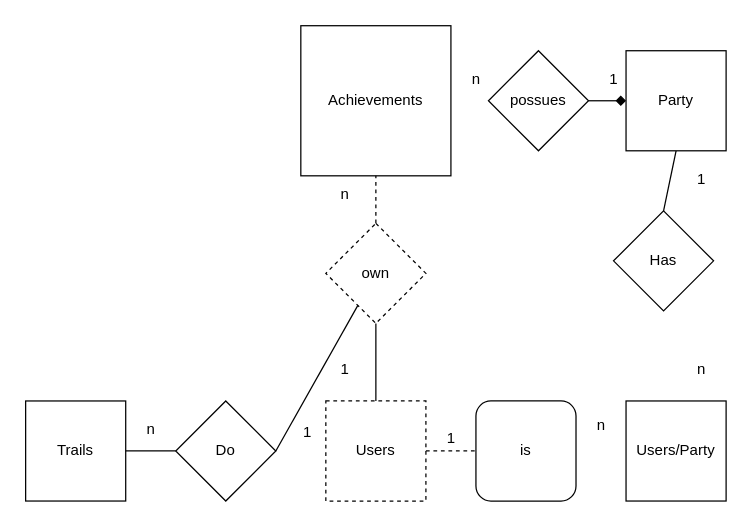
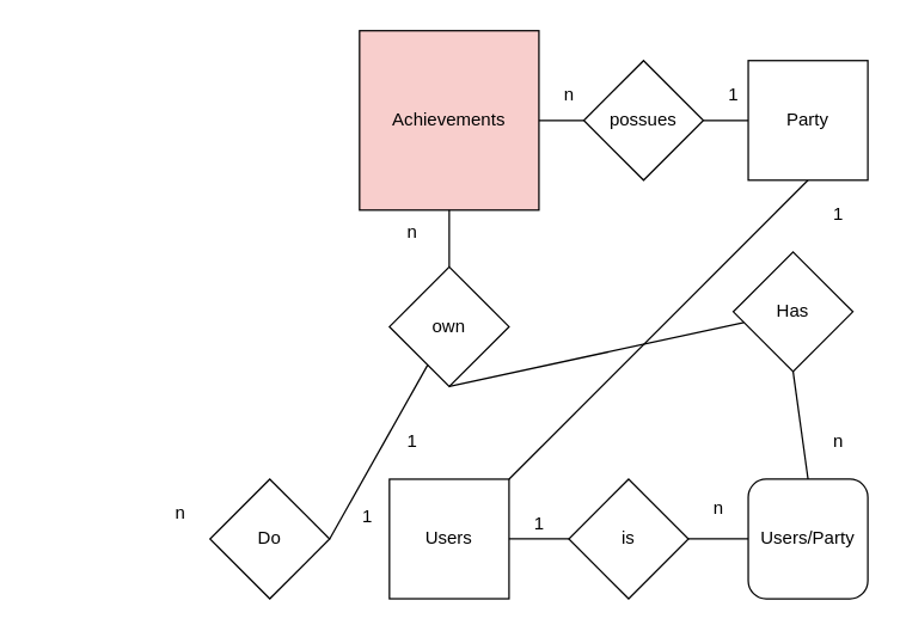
  <mxCell id="0" />
  <mxCell id="1" parent="0" />
- <mxCell id="2" value="Trails" style="whiteSpace=wrap;html=1;aspect=fixed;" vertex="1" parent="1"><mxGeometry x="20" y="320" width="80" height="80" as="geometry" /></mxCell>
- <mxCell id="3" value="Achievements" style="whiteSpace=wrap;html=1;aspect=fixed;" vertex="1" parent="1"><mxGeometry x="240" y="20" width="120" height="120" as="geometry" /></mxCell>
- <mxCell id="4" value="Users" style="whiteSpace=wrap;html=1;aspect=fixed;dashed=1;" vertex="1" parent="1"><mxGeometry x="260" y="320" width="80" height="80" as="geometry" /></mxCell>
- <mxCell id="5" value="Users/Party" style="whiteSpace=wrap;html=1;aspect=fixed;" vertex="1" parent="1"><mxGeometry x="500" y="320" width="80" height="80" as="geometry" /></mxCell>
+ <mxCell id="3" value="Achievements" style="whiteSpace=wrap;html=1;aspect=fixed;fillColor=#f8cecc;" vertex="1" parent="1"><mxGeometry x="240" y="20" width="120" height="120" as="geometry" /></mxCell>
+ <mxCell id="4" value="Users" style="whiteSpace=wrap;html=1;aspect=fixed;" vertex="1" parent="1"><mxGeometry x="260" y="320" width="80" height="80" as="geometry" /></mxCell>
+ <mxCell id="5" value="Users/Party" style="whiteSpace=wrap;html=1;aspect=fixed;rounded=1;" vertex="1" parent="1"><mxGeometry x="500" y="320" width="80" height="80" as="geometry" /></mxCell>
  <mxCell id="6" value="Do" style="rhombus;whiteSpace=wrap;html=1;" vertex="1" parent="1"><mxGeometry x="140" y="320" width="80" height="80" as="geometry" /></mxCell>
- <mxCell id="7" value="own" style="rhombus;whiteSpace=wrap;html=1;dashed=1;" vertex="1" parent="1"><mxGeometry x="260" y="178" width="80" height="80" as="geometry" /></mxCell>
- <mxCell id="8" value="is" style="whiteSpace=wrap;html=1;rounded=1;" vertex="1" parent="1"><mxGeometry x="380" y="320" width="80" height="80" as="geometry" /></mxCell>
- <mxCell id="9" value="" style="endArrow=none;html=1;rounded=0;entryX=0;entryY=0.5;entryDx=0;entryDy=0;exitX=1;exitY=0.5;exitDx=0;exitDy=0;dashed=1;" edge="1" parent="1" source="4" target="8"><mxGeometry width="50" height="50" relative="1" as="geometry"><mxPoint x="330" y="507" as="sourcePoint" /><mxPoint x="380" y="457" as="targetPoint" /></mxGeometry></mxCell>
- <mxCell id="11" value="" style="endArrow=none;html=1;rounded=0;exitX=1;exitY=0.5;exitDx=0;exitDy=0;" edge="1" parent="1" source="2" target="6"><mxGeometry width="50" height="50" relative="1" as="geometry"><mxPoint x="100" y="359.5" as="sourcePoint" /><mxPoint x="140" y="359.5" as="targetPoint" /></mxGeometry></mxCell>
+ <mxCell id="7" value="own" style="rhombus;whiteSpace=wrap;html=1;" vertex="1" parent="1"><mxGeometry x="260" y="178" width="80" height="80" as="geometry" /></mxCell>
+ <mxCell id="8" value="is" style="rhombus;whiteSpace=wrap;html=1;" vertex="1" parent="1"><mxGeometry x="380" y="320" width="80" height="80" as="geometry" /></mxCell>
+ <mxCell id="9" value="" style="endArrow=none;html=1;rounded=0;entryX=0;entryY=0.5;entryDx=0;entryDy=0;exitX=1;exitY=0.5;exitDx=0;exitDy=0;" edge="1" parent="1" source="4" target="8"><mxGeometry width="50" height="50" relative="1" as="geometry"><mxPoint x="330" y="507" as="sourcePoint" /><mxPoint x="380" y="457" as="targetPoint" /></mxGeometry></mxCell>
+ <mxCell id="10" value="" style="endArrow=none;html=1;rounded=0;entryX=0;entryY=0.5;entryDx=0;entryDy=0;exitX=1;exitY=0.5;exitDx=0;exitDy=0;" edge="1" parent="1" source="8" target="5"><mxGeometry width="50" height="50" relative="1" as="geometry"><mxPoint x="450" y="377" as="sourcePoint" /><mxPoint x="490" y="377" as="targetPoint" /></mxGeometry></mxCell>
  <mxCell id="12" value="" style="endArrow=none;html=1;rounded=0;exitX=1;exitY=0.5;exitDx=0;exitDy=0;" edge="1" parent="1" source="6" target="7"><mxGeometry width="50" height="50" relative="1" as="geometry"><mxPoint x="210" y="380" as="sourcePoint" /><mxPoint x="250" y="380" as="targetPoint" /></mxGeometry></mxCell>
- <mxCell id="13" value="" style="endArrow=none;html=1;rounded=0;exitX=0.5;exitY=0;exitDx=0;exitDy=0;entryX=0.5;entryY=1;entryDx=0;entryDy=0;dashed=1;" edge="1" parent="1" source="7" target="3"><mxGeometry width="50" height="50" relative="1" as="geometry"><mxPoint x="353" y="480" as="sourcePoint" /><mxPoint x="353" y="520" as="targetPoint" /></mxGeometry></mxCell>
+ <mxCell id="13" value="" style="endArrow=none;html=1;rounded=0;exitX=0.5;exitY=0;exitDx=0;exitDy=0;entryX=0.5;entryY=1;entryDx=0;entryDy=0;" edge="1" parent="1" source="7" target="3"><mxGeometry width="50" height="50" relative="1" as="geometry"><mxPoint x="353" y="480" as="sourcePoint" /><mxPoint x="353" y="520" as="targetPoint" /></mxGeometry></mxCell>
  <mxCell id="14" value="1" style="text;html=1;align=center;verticalAlign=middle;resizable=0;points=[];autosize=1;strokeColor=none;fillColor=none;" vertex="1" parent="1"><mxGeometry x="230" y="330" width="30" height="30" as="geometry" /></mxCell>
  <mxCell id="15" value="n" style="text;html=1;align=center;verticalAlign=middle;resizable=0;points=[];autosize=1;strokeColor=none;fillColor=none;" vertex="1" parent="1"><mxGeometry x="105" y="328" width="30" height="30" as="geometry" /></mxCell>
  <mxCell id="16" value="Has" style="rhombus;whiteSpace=wrap;html=1;" vertex="1" parent="1"><mxGeometry x="490" y="168" width="80" height="80" as="geometry" /></mxCell>
+ <mxCell id="17" value="" style="endArrow=none;html=1;rounded=0;exitX=0.5;exitY=1;exitDx=0;exitDy=0;entryX=0.5;entryY=0;entryDx=0;entryDy=0;" edge="1" parent="1" source="16" target="5"><mxGeometry width="50" height="50" relative="1" as="geometry"><mxPoint x="650" y="220" as="sourcePoint" /><mxPoint x="650" y="260" as="targetPoint" /></mxGeometry></mxCell>
  <mxCell id="18" value="1" style="text;html=1;align=center;verticalAlign=middle;resizable=0;points=[];autosize=1;strokeColor=none;fillColor=none;" vertex="1" parent="1"><mxGeometry x="345" y="335" width="30" height="30" as="geometry" /></mxCell>
  <mxCell id="19" value="n" style="text;html=1;align=center;verticalAlign=middle;resizable=0;points=[];autosize=1;strokeColor=none;fillColor=none;" vertex="1" parent="1"><mxGeometry x="465" y="325" width="30" height="30" as="geometry" /></mxCell>
  <mxCell id="20" value="n" style="text;html=1;align=center;verticalAlign=middle;resizable=0;points=[];autosize=1;strokeColor=none;fillColor=none;" vertex="1" parent="1"><mxGeometry x="545" y="280" width="30" height="30" as="geometry" /></mxCell>
- <mxCell id="21" value="" style="endArrow=none;html=1;rounded=0;exitX=0.5;exitY=1;exitDx=0;exitDy=0;entryX=0.5;entryY=0;entryDx=0;entryDy=0;" edge="1" parent="1" source="22" target="16"><mxGeometry width="50" height="50" relative="1" as="geometry"><mxPoint x="550" y="80" as="sourcePoint" /><mxPoint x="550" y="120" as="targetPoint" /></mxGeometry></mxCell>
+ <mxCell id="21" value="" style="endArrow=none;html=1;rounded=0;exitX=0.5;exitY=1;exitDx=0;exitDy=0;" edge="1" parent="1" source="22" target="4"><mxGeometry width="50" height="50" relative="1" as="geometry"><mxPoint x="550" y="80" as="sourcePoint" /><mxPoint x="550" y="120" as="targetPoint" /></mxGeometry></mxCell>
  <mxCell id="22" value="Party" style="whiteSpace=wrap;html=1;aspect=fixed;" vertex="1" parent="1"><mxGeometry x="500" y="40" width="80" height="80" as="geometry" /></mxCell>
  <mxCell id="23" value="1" style="text;html=1;align=center;verticalAlign=middle;resizable=0;points=[];autosize=1;strokeColor=none;fillColor=none;" vertex="1" parent="1"><mxGeometry x="545" y="128" width="30" height="30" as="geometry" /></mxCell>
  <mxCell id="24" value="possues" style="rhombus;whiteSpace=wrap;html=1;" vertex="1" parent="1"><mxGeometry x="390" y="40" width="80" height="80" as="geometry" /></mxCell>
- <mxCell id="26" value="" style="endArrow=diamond;html=1;rounded=0;entryX=0;entryY=0.5;entryDx=0;entryDy=0;exitX=1;exitY=0.5;exitDx=0;exitDy=0;" edge="1" parent="1" source="24" target="22"><mxGeometry width="50" height="50" relative="1" as="geometry"><mxPoint x="465" y="128" as="sourcePoint" /><mxPoint x="495" y="128" as="targetPoint" /></mxGeometry></mxCell>
+ <mxCell id="25" value="" style="endArrow=none;html=1;rounded=0;entryX=0;entryY=0.5;entryDx=0;entryDy=0;exitX=1;exitY=0.5;exitDx=0;exitDy=0;" edge="1" parent="1" source="3" target="24"><mxGeometry width="50" height="50" relative="1" as="geometry"><mxPoint x="360" y="80" as="sourcePoint" /><mxPoint x="380" y="160" as="targetPoint" /></mxGeometry></mxCell>
+ <mxCell id="26" value="" style="endArrow=none;html=1;rounded=0;entryX=0;entryY=0.5;entryDx=0;entryDy=0;exitX=1;exitY=0.5;exitDx=0;exitDy=0;" edge="1" parent="1" source="24" target="22"><mxGeometry width="50" height="50" relative="1" as="geometry"><mxPoint x="465" y="128" as="sourcePoint" /><mxPoint x="495" y="128" as="targetPoint" /></mxGeometry></mxCell>
  <mxCell id="27" value="n" style="text;html=1;align=center;verticalAlign=middle;resizable=0;points=[];autosize=1;strokeColor=none;fillColor=none;" vertex="1" parent="1"><mxGeometry x="365" y="48" width="30" height="30" as="geometry" /></mxCell>
  <mxCell id="28" value="1" style="text;html=1;align=center;verticalAlign=middle;resizable=0;points=[];autosize=1;strokeColor=none;fillColor=none;" vertex="1" parent="1"><mxGeometry x="475" y="48" width="30" height="30" as="geometry" /></mxCell>
- <mxCell id="29" value="" style="endArrow=none;html=1;rounded=0;exitX=0.5;exitY=1;exitDx=0;exitDy=0;entryX=0.5;entryY=0;entryDx=0;entryDy=0;" edge="1" parent="1" source="7" target="4"><mxGeometry width="50" height="50" relative="1" as="geometry"><mxPoint x="310" y="240" as="sourcePoint" /><mxPoint x="310" y="280" as="targetPoint" /></mxGeometry></mxCell>
+ <mxCell id="29" value="" style="endArrow=none;html=1;rounded=0;exitX=0.5;exitY=1;exitDx=0;exitDy=0;" edge="1" parent="1" source="7" target="16"><mxGeometry width="50" height="50" relative="1" as="geometry"><mxPoint x="310" y="240" as="sourcePoint" /><mxPoint x="310" y="280" as="targetPoint" /></mxGeometry></mxCell>
  <mxCell id="30" value="1" style="text;html=1;align=center;verticalAlign=middle;resizable=0;points=[];autosize=1;strokeColor=none;fillColor=none;" vertex="1" parent="1"><mxGeometry x="260" y="280" width="30" height="30" as="geometry" /></mxCell>
  <mxCell id="31" value="n" style="text;html=1;align=center;verticalAlign=middle;resizable=0;points=[];autosize=1;strokeColor=none;fillColor=none;" vertex="1" parent="1"><mxGeometry x="260" y="140" width="30" height="30" as="geometry" /></mxCell>
